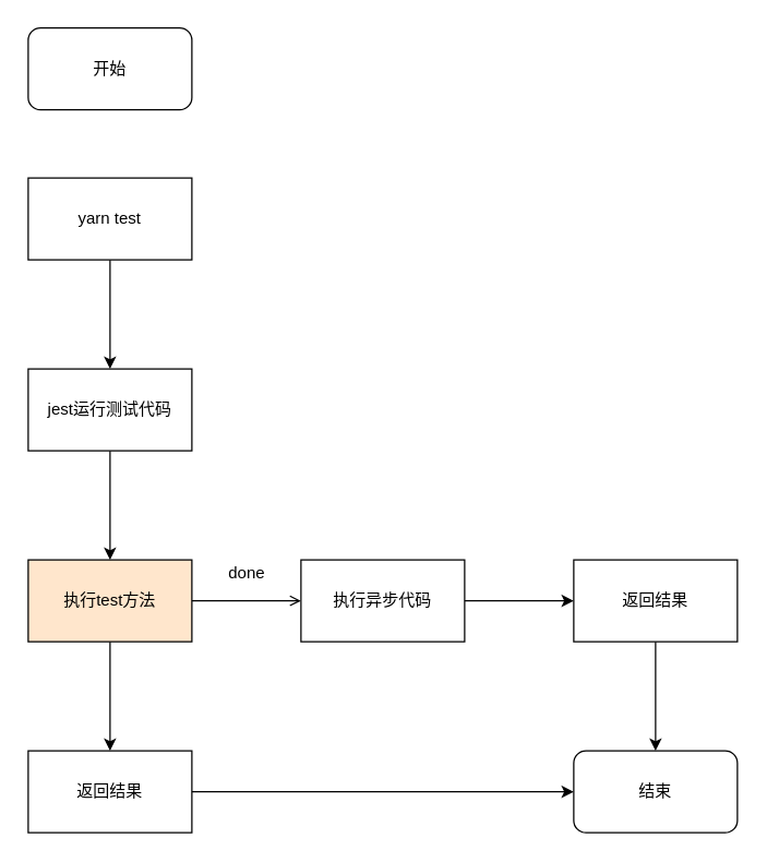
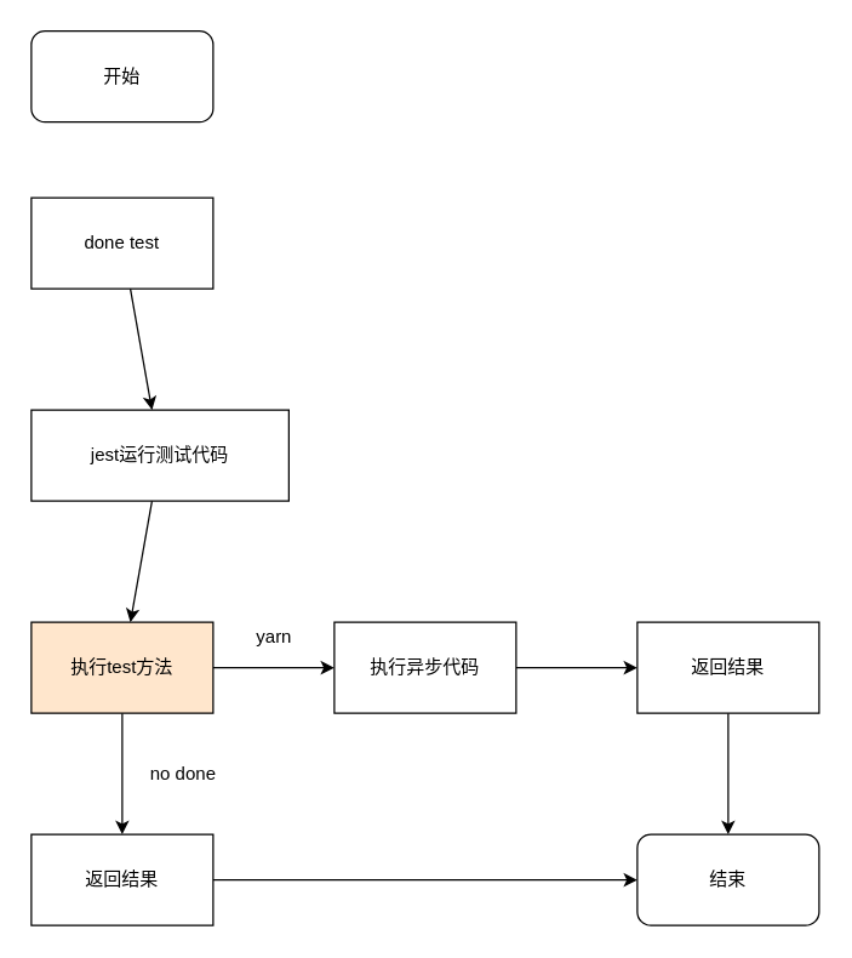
  <mxCell id="0" />
  <mxCell id="1" parent="0" />
  <mxCell id="2" value="开始" style="rounded=1;whiteSpace=wrap;html=1;" vertex="1" parent="1"><mxGeometry x="20" y="20" width="120" height="60" as="geometry" /></mxCell>
  <mxCell id="3" value="" style="edgeStyle=none;html=1;" edge="1" parent="1" source="4" target="6"><mxGeometry relative="1" as="geometry" /></mxCell>
- <mxCell id="4" value="yarn test" style="rounded=0;whiteSpace=wrap;html=1;" vertex="1" parent="1"><mxGeometry x="20" y="130" width="120" height="60" as="geometry" /></mxCell>
+ <mxCell id="4" value="done test" style="rounded=0;whiteSpace=wrap;html=1;" vertex="1" parent="1"><mxGeometry x="20" y="130" width="120" height="60" as="geometry" /></mxCell>
  <mxCell id="5" value="" style="edgeStyle=none;html=1;" edge="1" parent="1" source="6" target="9"><mxGeometry relative="1" as="geometry" /></mxCell>
- <mxCell id="6" value="jest运行测试代码" style="rounded=0;whiteSpace=wrap;html=1;" vertex="1" parent="1"><mxGeometry x="20" y="270" width="120" height="60" as="geometry" /></mxCell>
+ <mxCell id="6" value="jest运行测试代码" style="rounded=0;whiteSpace=wrap;html=1;" vertex="1" parent="1"><mxGeometry x="20" y="270" width="170" height="60" as="geometry" /></mxCell>
  <mxCell id="7" value="" style="edgeStyle=none;html=1;" edge="1" parent="1" source="9" target="11"><mxGeometry relative="1" as="geometry" /></mxCell>
- <mxCell id="8" value="" style="edgeStyle=none;html=1;endArrow=open;" edge="1" parent="1" source="9" target="14"><mxGeometry relative="1" as="geometry" /></mxCell>
+ <mxCell id="8" value="" style="edgeStyle=none;html=1;" edge="1" parent="1" source="9" target="14"><mxGeometry relative="1" as="geometry" /></mxCell>
  <mxCell id="9" value="执行test方法" style="rounded=0;whiteSpace=wrap;html=1;fillColor=#ffe6cc;" vertex="1" parent="1"><mxGeometry x="20" y="410" width="120" height="60" as="geometry" /></mxCell>
  <mxCell id="10" style="edgeStyle=none;html=1;" edge="1" parent="1" source="11" target="18"><mxGeometry relative="1" as="geometry" /></mxCell>
  <mxCell id="11" value="返回结果" style="rounded=0;whiteSpace=wrap;html=1;" vertex="1" parent="1"><mxGeometry x="20" y="550" width="120" height="60" as="geometry" /></mxCell>
+ <mxCell id="12" value="no done" style="text;html=1;align=center;verticalAlign=middle;resizable=0;points=[];autosize=1;strokeColor=none;" vertex="1" parent="1"><mxGeometry x="90" y="500" width="60" height="20" as="geometry" /></mxCell>
  <mxCell id="13" value="" style="edgeStyle=none;html=1;" edge="1" parent="1" source="14" target="16"><mxGeometry relative="1" as="geometry" /></mxCell>
  <mxCell id="14" value="执行异步代码" style="rounded=0;whiteSpace=wrap;html=1;" vertex="1" parent="1"><mxGeometry x="220" y="410" width="120" height="60" as="geometry" /></mxCell>
  <mxCell id="15" value="" style="edgeStyle=none;html=1;" edge="1" parent="1" source="16"><mxGeometry relative="1" as="geometry"><mxPoint x="480" y="550" as="targetPoint" /></mxGeometry></mxCell>
  <mxCell id="16" value="返回结果" style="rounded=0;whiteSpace=wrap;html=1;" vertex="1" parent="1"><mxGeometry x="420" y="410" width="120" height="60" as="geometry" /></mxCell>
- <mxCell id="17" value="done" style="text;html=1;align=center;verticalAlign=middle;resizable=0;points=[];autosize=1;strokeColor=none;" vertex="1" parent="1"><mxGeometry x="160" y="410" width="40" height="20" as="geometry" /></mxCell>
+ <mxCell id="17" value="yarn" style="text;html=1;align=center;verticalAlign=middle;resizable=0;points=[];autosize=1;strokeColor=none;" vertex="1" parent="1"><mxGeometry x="160" y="410" width="40" height="20" as="geometry" /></mxCell>
  <mxCell id="18" value="结束" style="rounded=1;whiteSpace=wrap;html=1;" vertex="1" parent="1"><mxGeometry x="420" y="550" width="120" height="60" as="geometry" /></mxCell>
